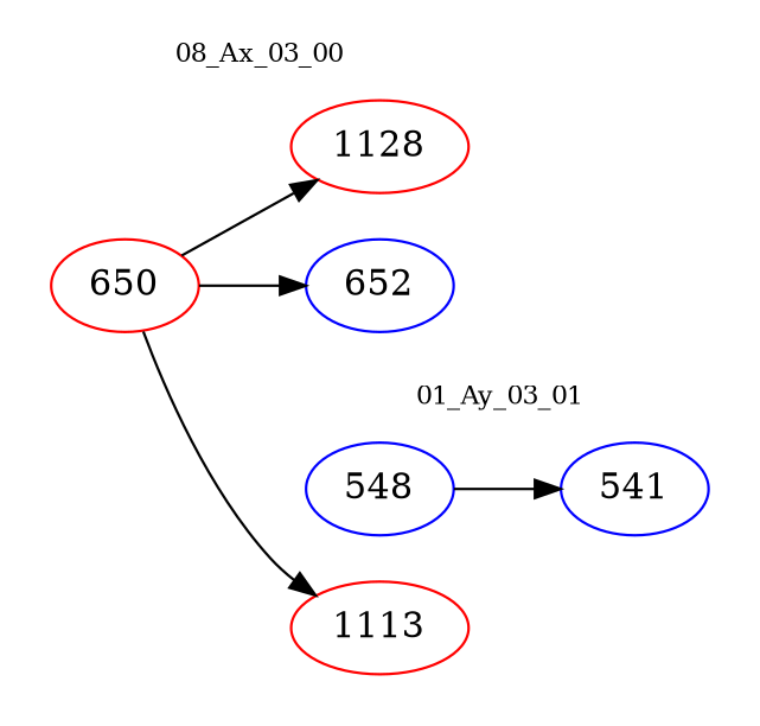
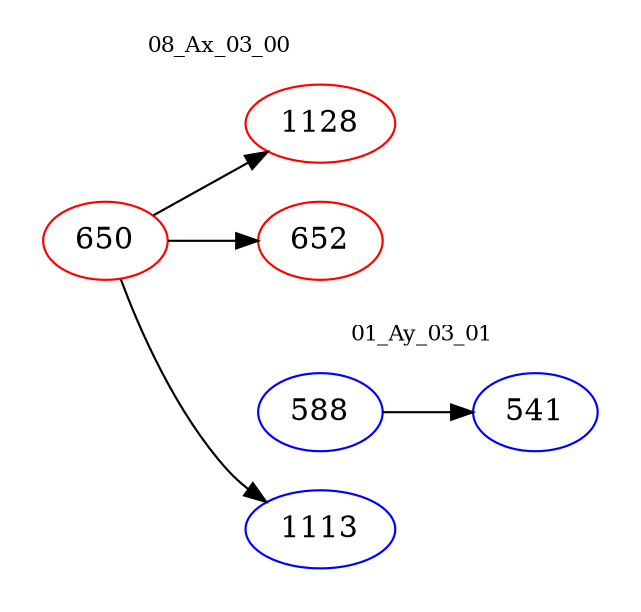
  digraph {
    rankdir=LR
    node [color=blue]
    edge [color=black]
-   n1 [label=548]
+   n1 [label=588]
    n2 [label=541]
-   n3 [color=red label=1113]
+   n3 [label=1113]
    n4 [color=red label=650]
-   n5 [label=652]
+   n5 [color=red label=652]
    n6 [color=red label=1128]
    subgraph cluster_1 {
      color=white
      fontsize=10
      label="01_Ay_03_01"
      n1
      n2
      n3
    }
    subgraph cluster_2 {
      color=white
      fontsize=10
      label="08_Ax_03_00"
      n4
      n5
      n6
    }
    n1 -> n2
    n4 -> n3
    n4 -> n5
    n4 -> n6
  }
